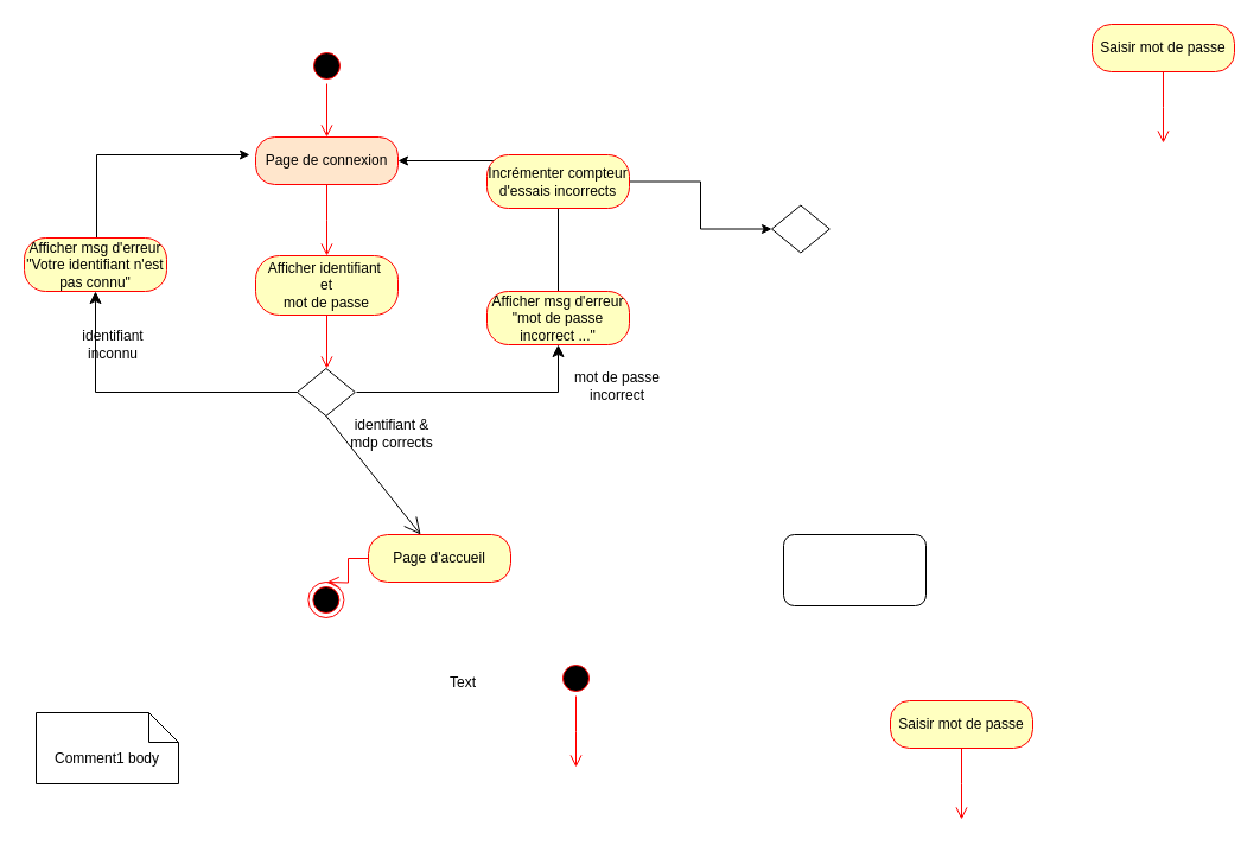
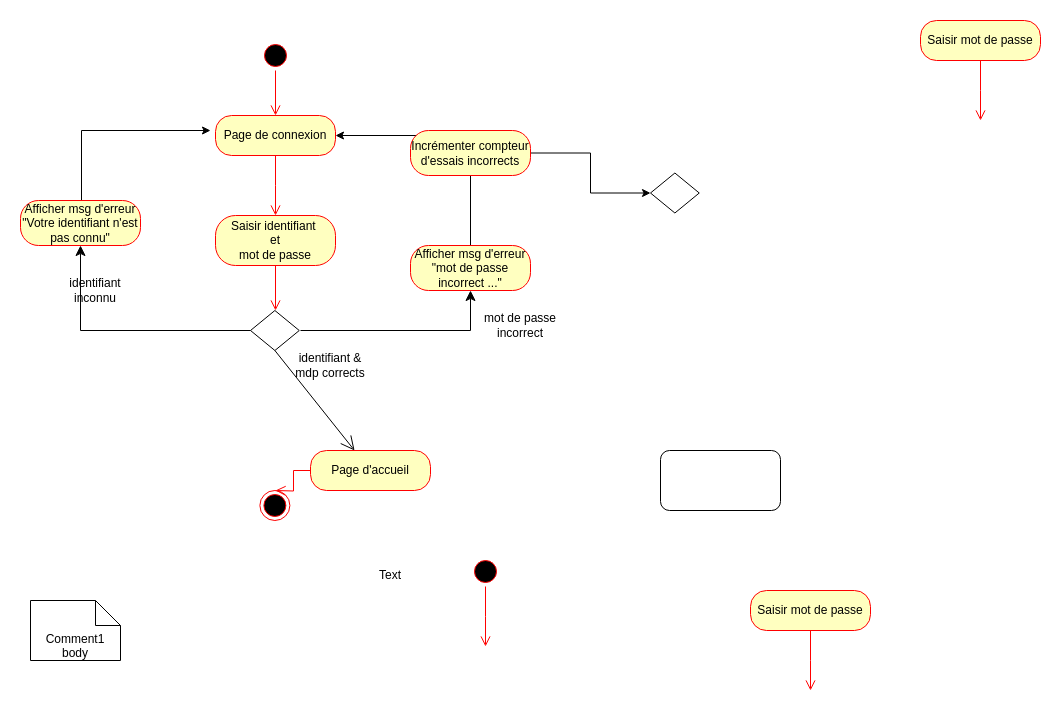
  <mxCell id="0" />
  <mxCell id="1" parent="0" />
  <mxCell id="2" value="" style="ellipse;html=1;shape=startState;fillColor=#000000;strokeColor=#ff0000;" vertex="1" parent="1"><mxGeometry x="260" y="40" width="30" height="30" as="geometry" /></mxCell>
  <mxCell id="3" value="" style="edgeStyle=orthogonalEdgeStyle;html=1;verticalAlign=bottom;endArrow=open;endSize=8;strokeColor=#ff0000;rounded=0;" edge="1" source="2" parent="1"><mxGeometry relative="1" as="geometry"><mxPoint x="275" y="115" as="targetPoint" /></mxGeometry></mxCell>
  <mxCell id="4" value="" style="ellipse;html=1;shape=endState;fillColor=#000000;strokeColor=#ff0000;" vertex="1" parent="1"><mxGeometry x="259.38" y="490" width="30" height="30" as="geometry" /></mxCell>
  <mxCell id="5" value="" style="rounded=1;whiteSpace=wrap;html=1;" vertex="1" parent="1"><mxGeometry x="660" y="450" width="120" height="60" as="geometry" /></mxCell>
  <mxCell id="6" style="edgeStyle=orthogonalEdgeStyle;rounded=0;orthogonalLoop=1;jettySize=auto;html=1;" edge="1" parent="1" source="25"><mxGeometry relative="1" as="geometry"><mxPoint x="210" y="130" as="targetPoint" /><mxPoint x="121.25" y="330" as="sourcePoint" /><Array as="points"><mxPoint x="81" y="130" /></Array></mxGeometry></mxCell>
  <mxCell id="7" value="" style="rhombus;whiteSpace=wrap;html=1;" vertex="1" parent="1"><mxGeometry x="250" y="310" width="48.75" height="40" as="geometry" /></mxCell>
- <mxCell id="8" value="Comment1 body" style="shape=note2;boundedLbl=1;whiteSpace=wrap;html=1;size=25;verticalAlign=top;align=center;" vertex="1" parent="1"><mxGeometry x="30" y="600" width="120" height="60" as="geometry" /></mxCell>
+ <mxCell id="8" value="Comment1 body" style="shape=note2;boundedLbl=1;whiteSpace=wrap;html=1;size=25;verticalAlign=top;align=center;" vertex="1" parent="1"><mxGeometry x="30" y="600" width="90" height="60" as="geometry" /></mxCell>
  <mxCell id="9" value="Saisir mot de passe" style="rounded=1;whiteSpace=wrap;html=1;arcSize=40;fontColor=#000000;fillColor=#ffffc0;strokeColor=#ff0000;" vertex="1" parent="1"><mxGeometry x="750" y="590" width="120" height="40" as="geometry" /></mxCell>
  <mxCell id="10" value="" style="edgeStyle=orthogonalEdgeStyle;html=1;verticalAlign=bottom;endArrow=open;endSize=8;strokeColor=#ff0000;rounded=0;" edge="1" source="9" parent="1"><mxGeometry relative="1" as="geometry"><mxPoint x="810" y="690" as="targetPoint" /></mxGeometry></mxCell>
  <mxCell id="11" value="" style="ellipse;html=1;shape=startState;fillColor=#000000;strokeColor=#ff0000;" vertex="1" parent="1"><mxGeometry x="470" y="556" width="30" height="30" as="geometry" /></mxCell>
  <mxCell id="12" value="" style="edgeStyle=orthogonalEdgeStyle;html=1;verticalAlign=bottom;endArrow=open;endSize=8;strokeColor=#ff0000;rounded=0;" edge="1" source="11" parent="1"><mxGeometry relative="1" as="geometry"><mxPoint x="485" y="646" as="targetPoint" /></mxGeometry></mxCell>
  <mxCell id="13" value="" style="edgeStyle=orthogonalEdgeStyle;html=1;verticalAlign=bottom;endArrow=open;endSize=8;strokeColor=#ff0000;rounded=0;" edge="1" source="14" parent="1"><mxGeometry relative="1" as="geometry"><mxPoint x="275" y="310" as="targetPoint" /></mxGeometry></mxCell>
- <mxCell id="14" value="Afficher identifiant&amp;nbsp;&lt;div&gt;et&lt;/div&gt;&lt;div&gt;mot de passe&lt;/div&gt;" style="rounded=1;whiteSpace=wrap;html=1;arcSize=40;fontColor=#000000;fillColor=#ffffc0;strokeColor=#ff0000;" vertex="1" parent="1"><mxGeometry x="215" y="215" width="120" height="50" as="geometry" /></mxCell>
+ <mxCell id="14" value="Saisir identifiant&amp;nbsp;&lt;div&gt;et&lt;/div&gt;&lt;div&gt;mot de passe&lt;/div&gt;" style="rounded=1;whiteSpace=wrap;html=1;arcSize=40;fontColor=#000000;fillColor=#ffffc0;strokeColor=#ff0000;" vertex="1" parent="1"><mxGeometry x="215" y="215" width="120" height="50" as="geometry" /></mxCell>
  <mxCell id="15" value="Page d'accueil" style="rounded=1;whiteSpace=wrap;html=1;arcSize=40;fontColor=#000000;fillColor=#ffffc0;strokeColor=#ff0000;" vertex="1" parent="1"><mxGeometry x="310" y="450" width="120" height="40" as="geometry" /></mxCell>
  <mxCell id="16" value="" style="edgeStyle=orthogonalEdgeStyle;html=1;verticalAlign=bottom;endArrow=open;endSize=8;strokeColor=#ff0000;rounded=0;" edge="1" source="15" parent="1"><mxGeometry relative="1" as="geometry"><mxPoint x="275" y="490" as="targetPoint" /></mxGeometry></mxCell>
- <mxCell id="17" value="Page de connexion" style="rounded=1;whiteSpace=wrap;html=1;arcSize=40;fontColor=#000000;fillColor=#ffe6cc;strokeColor=#ff0000;" vertex="1" parent="1"><mxGeometry x="215" y="115" width="120" height="40" as="geometry" /></mxCell>
+ <mxCell id="17" value="Page de connexion" style="rounded=1;whiteSpace=wrap;html=1;arcSize=40;fontColor=#000000;fillColor=#ffffc0;strokeColor=#ff0000;" vertex="1" parent="1"><mxGeometry x="215" y="115" width="120" height="40" as="geometry" /></mxCell>
  <mxCell id="18" value="" style="edgeStyle=orthogonalEdgeStyle;html=1;verticalAlign=bottom;endArrow=open;endSize=8;strokeColor=#ff0000;rounded=0;" edge="1" source="17" parent="1"><mxGeometry relative="1" as="geometry"><mxPoint x="275" y="215" as="targetPoint" /></mxGeometry></mxCell>
  <mxCell id="19" value="Saisir mot de passe" style="rounded=1;whiteSpace=wrap;html=1;arcSize=40;fontColor=#000000;fillColor=#ffffc0;strokeColor=#ff0000;" vertex="1" parent="1"><mxGeometry x="920" y="20" width="120" height="40" as="geometry" /></mxCell>
  <mxCell id="20" value="" style="edgeStyle=orthogonalEdgeStyle;html=1;verticalAlign=bottom;endArrow=open;endSize=8;strokeColor=#ff0000;rounded=0;" edge="1" source="19" parent="1"><mxGeometry relative="1" as="geometry"><mxPoint x="980" y="120" as="targetPoint" /></mxGeometry></mxCell>
  <mxCell id="21" value="" style="endArrow=open;endFill=1;endSize=12;html=1;rounded=0;exitX=0.5;exitY=1;exitDx=0;exitDy=0;" edge="1" parent="1" source="7" target="15"><mxGeometry width="160" relative="1" as="geometry"><mxPoint x="370" y="470" as="sourcePoint" /><mxPoint x="530" y="470" as="targetPoint" /></mxGeometry></mxCell>
  <mxCell id="22" value="Text" style="text;html=1;align=center;verticalAlign=middle;whiteSpace=wrap;rounded=0;" vertex="1" parent="1"><mxGeometry x="360" y="560" width="60" height="30" as="geometry" /></mxCell>
  <mxCell id="23" value="identifiant &amp;amp; mdp corrects" style="text;html=1;align=center;verticalAlign=middle;whiteSpace=wrap;rounded=0;" vertex="1" parent="1"><mxGeometry x="290" y="350" width="80" height="30" as="geometry" /></mxCell>
  <mxCell id="24" value="identifiant inconnu" style="text;html=1;align=center;verticalAlign=middle;whiteSpace=wrap;rounded=0;" vertex="1" parent="1"><mxGeometry x="55" y="275" width="80" height="30" as="geometry" /></mxCell>
  <mxCell id="25" value="Afficher msg d'erreur &quot;Votre identifiant n'est pas connu&quot;" style="rounded=1;whiteSpace=wrap;html=1;arcSize=40;fontColor=#000000;fillColor=#ffffc0;strokeColor=#ff0000;" vertex="1" parent="1"><mxGeometry x="20" y="200" width="120" height="45" as="geometry" /></mxCell>
  <mxCell id="26" value="" style="edgeStyle=segmentEdgeStyle;endArrow=classic;html=1;curved=0;rounded=0;endSize=8;startSize=8;exitX=0;exitY=0.5;exitDx=0;exitDy=0;" edge="1" parent="1" source="7"><mxGeometry width="50" height="50" relative="1" as="geometry"><mxPoint x="30" y="295" as="sourcePoint" /><mxPoint x="80" y="245" as="targetPoint" /></mxGeometry></mxCell>
  <mxCell id="27" style="edgeStyle=orthogonalEdgeStyle;rounded=0;orthogonalLoop=1;jettySize=auto;html=1;entryX=1;entryY=0.5;entryDx=0;entryDy=0;" edge="1" parent="1" source="30" target="17"><mxGeometry relative="1" as="geometry"><mxPoint x="780" y="90" as="targetPoint" /><mxPoint x="691.25" y="290" as="sourcePoint" /><Array as="points"><mxPoint x="470" y="135" /></Array></mxGeometry></mxCell>
  <mxCell id="28" value="mot de passe incorrect" style="text;html=1;align=center;verticalAlign=middle;whiteSpace=wrap;rounded=0;" vertex="1" parent="1"><mxGeometry x="480" y="310" width="80" height="30" as="geometry" /></mxCell>
  <mxCell id="29" value="" style="edgeStyle=segmentEdgeStyle;endArrow=classic;html=1;curved=0;rounded=0;endSize=8;startSize=8;" edge="1" parent="1" target="30"><mxGeometry width="50" height="50" relative="1" as="geometry"><mxPoint x="300" y="330" as="sourcePoint" /><mxPoint x="650" y="205" as="targetPoint" /></mxGeometry></mxCell>
  <mxCell id="30" value="Afficher msg d'erreur &quot;mot de passe incorrect ...&quot;" style="rounded=1;whiteSpace=wrap;html=1;arcSize=40;fontColor=#000000;fillColor=#ffffc0;strokeColor=#ff0000;" vertex="1" parent="1"><mxGeometry x="410" y="245" width="120" height="45" as="geometry" /></mxCell>
  <mxCell id="31" style="edgeStyle=orthogonalEdgeStyle;rounded=0;orthogonalLoop=1;jettySize=auto;html=1;entryX=0;entryY=0.5;entryDx=0;entryDy=0;" edge="1" parent="1" source="32" target="33"><mxGeometry relative="1" as="geometry" /></mxCell>
  <mxCell id="32" value="Incrémenter compteur d'essais incorrects" style="rounded=1;whiteSpace=wrap;html=1;arcSize=40;fontColor=#000000;fillColor=#ffffc0;strokeColor=#ff0000;" vertex="1" parent="1"><mxGeometry x="410" y="130" width="120" height="45" as="geometry" /></mxCell>
  <mxCell id="33" value="" style="rhombus;whiteSpace=wrap;html=1;" vertex="1" parent="1"><mxGeometry x="650" y="172.5" width="48.75" height="40" as="geometry" /></mxCell>
